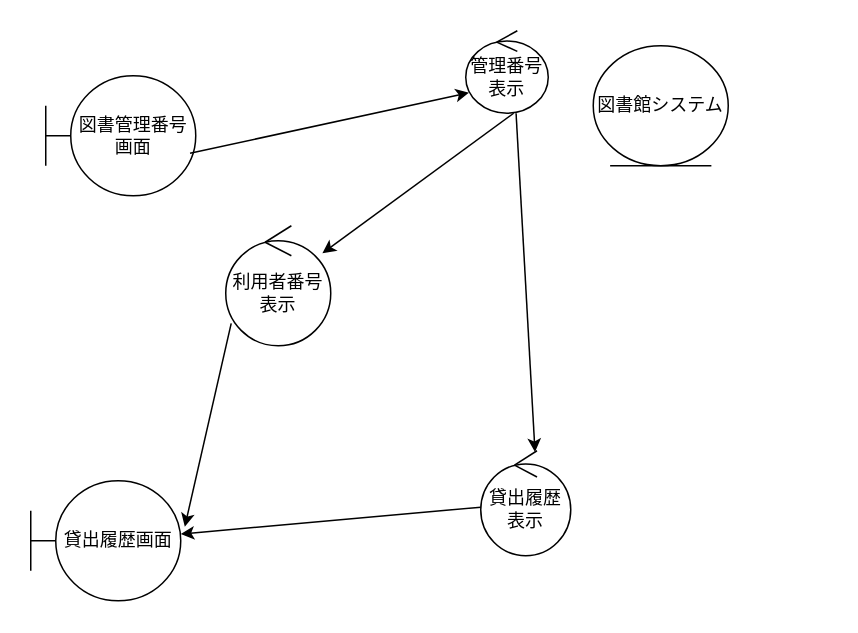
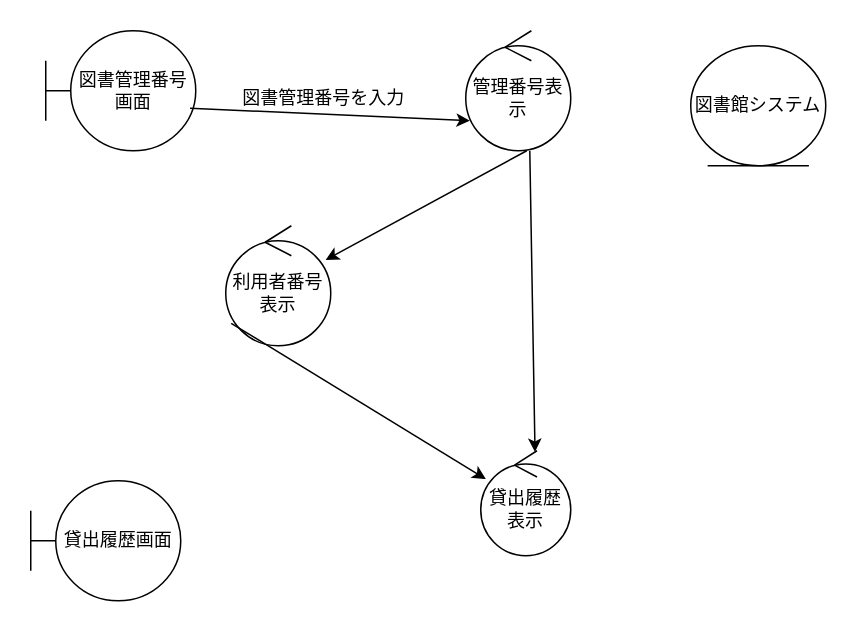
  <mxCell id="0" />
  <mxCell id="1" parent="0" />
- <mxCell id="2" value="図書管理番号画面" style="shape=umlBoundary;whiteSpace=wrap;html=1;" vertex="1" parent="1"><mxGeometry x="30" y="50" width="100" height="80" as="geometry" /></mxCell>
- <mxCell id="3" value="管理番号表示" style="ellipse;shape=umlControl;whiteSpace=wrap;html=1;" vertex="1" parent="1"><mxGeometry x="310" y="20" width="55" height="55" as="geometry" /></mxCell>
- <mxCell id="4" value="図書館システム" style="ellipse;shape=umlEntity;whiteSpace=wrap;html=1;" vertex="1" parent="1"><mxGeometry x="395" y="30" width="90" height="80" as="geometry" /></mxCell>
+ <mxCell id="2" value="図書管理番号画面" style="shape=umlBoundary;whiteSpace=wrap;html=1;" vertex="1" parent="1"><mxGeometry x="30" y="20" width="100" height="80" as="geometry" /></mxCell>
+ <mxCell id="3" value="管理番号表示" style="ellipse;shape=umlControl;whiteSpace=wrap;html=1;" vertex="1" parent="1"><mxGeometry x="310" y="20" width="70" height="80" as="geometry" /></mxCell>
+ <mxCell id="4" value="図書館システム" style="ellipse;shape=umlEntity;whiteSpace=wrap;html=1;" vertex="1" parent="1"><mxGeometry x="460" y="30" width="90" height="80" as="geometry" /></mxCell>
  <mxCell id="5" value="貸出履歴&lt;div&gt;表示&lt;/div&gt;" style="ellipse;shape=umlControl;whiteSpace=wrap;html=1;" vertex="1" parent="1"><mxGeometry x="320" y="300" width="60" height="70" as="geometry" /></mxCell>
  <mxCell id="6" value="利用者番号表示" style="ellipse;shape=umlControl;whiteSpace=wrap;html=1;" vertex="1" parent="1"><mxGeometry x="150" y="150" width="70" height="80" as="geometry" /></mxCell>
  <mxCell id="7" value="" style="endArrow=classic;html=1;rounded=0;entryX=0.04;entryY=0.75;entryDx=0;entryDy=0;entryPerimeter=0;exitX=0.962;exitY=0.646;exitDx=0;exitDy=0;exitPerimeter=0;" edge="1" parent="1" source="2" target="3"><mxGeometry width="50" height="50" relative="1" as="geometry"><mxPoint x="160" y="90" as="sourcePoint" /><mxPoint x="320" y="180" as="targetPoint" /></mxGeometry></mxCell>
  <mxCell id="8" value="" style="endArrow=classic;html=1;rounded=0;entryX=0.603;entryY=0.012;entryDx=0;entryDy=0;entryPerimeter=0;exitX=0.61;exitY=1;exitDx=0;exitDy=0;exitPerimeter=0;" edge="1" parent="1" source="3" target="5"><mxGeometry width="50" height="50" relative="1" as="geometry"><mxPoint x="140" y="280" as="sourcePoint" /><mxPoint x="190" y="230" as="targetPoint" /></mxGeometry></mxCell>
  <mxCell id="9" value="" style="endArrow=classic;html=1;rounded=0;exitX=0.581;exitY=1;exitDx=0;exitDy=0;exitPerimeter=0;" edge="1" parent="1" source="3" target="6"><mxGeometry width="50" height="50" relative="1" as="geometry"><mxPoint x="-20" y="280" as="sourcePoint" /><mxPoint x="30" y="230" as="targetPoint" /></mxGeometry></mxCell>
- <mxCell id="10" value="" style="endArrow=classic;html=1;rounded=0;" edge="1" parent="1" source="5" target="12"><mxGeometry width="50" height="50" relative="1" as="geometry"><mxPoint x="100" y="280" as="sourcePoint" /><mxPoint x="130" y="305" as="targetPoint" /></mxGeometry></mxCell>
- <mxCell id="11" value="" style="endArrow=classic;html=1;rounded=0;exitX=0.052;exitY=0.813;exitDx=0;exitDy=0;exitPerimeter=0;entryX=1.027;entryY=0.383;entryDx=0;entryDy=0;entryPerimeter=0;" edge="1" parent="1" source="6" target="12"><mxGeometry width="50" height="50" relative="1" as="geometry"><mxPoint x="100" y="280" as="sourcePoint" /><mxPoint x="120" y="270" as="targetPoint" /></mxGeometry></mxCell>
+ <mxCell id="11" value="" style="endArrow=classic;html=1;rounded=0;exitX=0.052;exitY=0.813;exitDx=0;exitDy=0;exitPerimeter=0;" edge="1" parent="1" source="6" target="5"><mxGeometry width="50" height="50" relative="1" as="geometry"><mxPoint x="100" y="280" as="sourcePoint" /><mxPoint x="120" y="270" as="targetPoint" /></mxGeometry></mxCell>
  <mxCell id="12" value="貸出履歴画面" style="shape=umlBoundary;whiteSpace=wrap;html=1;" vertex="1" parent="1"><mxGeometry x="20" y="320" width="100" height="80" as="geometry" /></mxCell>
+ <mxCell id="13" value="図書管理番号を入力" style="text;html=1;align=center;verticalAlign=middle;resizable=0;points=[];autosize=1;strokeColor=none;fillColor=none;" vertex="1" parent="1"><mxGeometry x="150" y="50" width="130" height="30" as="geometry" /></mxCell>
